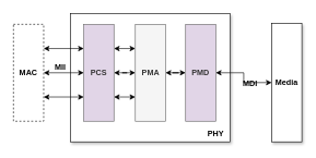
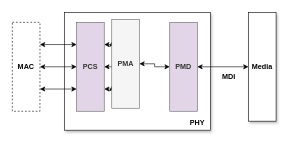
  <mxCell id="0" />
  <mxCell id="1" parent="0" />
  <mxCell id="2" value="" style="rounded=0;whiteSpace=wrap;html=1;shadow=1;" vertex="1" parent="1"><mxGeometry x="107" y="20" width="243" height="196" as="geometry" /></mxCell>
  <mxCell id="3" style="edgeStyle=orthogonalEdgeStyle;rounded=0;orthogonalLoop=1;jettySize=auto;html=1;startArrow=classic;startFill=1;" edge="1" parent="1" source="9" target="11"><mxGeometry relative="1" as="geometry" /></mxCell>
  <mxCell id="4" style="edgeStyle=orthogonalEdgeStyle;rounded=0;orthogonalLoop=1;jettySize=auto;html=1;entryX=1;entryY=0.5;entryDx=0;entryDy=0;startArrow=classic;startFill=1;" edge="1" parent="1" source="9" target="18"><mxGeometry relative="1" as="geometry" /></mxCell>
  <mxCell id="5" style="edgeStyle=orthogonalEdgeStyle;rounded=0;orthogonalLoop=1;jettySize=auto;html=1;entryX=1;entryY=0.75;entryDx=0;entryDy=0;exitX=0;exitY=0.75;exitDx=0;exitDy=0;startArrow=classic;startFill=1;" edge="1" parent="1" source="9" target="18"><mxGeometry relative="1" as="geometry" /></mxCell>
  <mxCell id="6" style="edgeStyle=orthogonalEdgeStyle;rounded=0;orthogonalLoop=1;jettySize=auto;html=1;entryX=1;entryY=0.25;entryDx=0;entryDy=0;exitX=0;exitY=0.25;exitDx=0;exitDy=0;startArrow=classic;startFill=1;" edge="1" parent="1" source="9" target="18"><mxGeometry relative="1" as="geometry" /></mxCell>
  <mxCell id="7" style="edgeStyle=orthogonalEdgeStyle;rounded=0;orthogonalLoop=1;jettySize=auto;html=1;entryX=0;entryY=0.75;entryDx=0;entryDy=0;exitX=1;exitY=0.75;exitDx=0;exitDy=0;startArrow=classic;startFill=1;" edge="1" parent="1" source="9" target="11"><mxGeometry relative="1" as="geometry" /></mxCell>
  <mxCell id="8" style="edgeStyle=orthogonalEdgeStyle;rounded=0;orthogonalLoop=1;jettySize=auto;html=1;entryX=0;entryY=0.25;entryDx=0;entryDy=0;exitX=1;exitY=0.25;exitDx=0;exitDy=0;startArrow=classic;startFill=1;" edge="1" parent="1" source="9" target="11"><mxGeometry relative="1" as="geometry" /></mxCell>
  <mxCell id="9" value="&lt;b&gt;PCS&lt;/b&gt;" style="rounded=0;whiteSpace=wrap;html=1;fillColor=#e1d5e7;fontColor=#333333;strokeColor=#666666;" vertex="1" parent="1"><mxGeometry x="127" y="36.5" width="46" height="148" as="geometry" /></mxCell>
  <mxCell id="10" style="edgeStyle=orthogonalEdgeStyle;rounded=0;orthogonalLoop=1;jettySize=auto;html=1;startArrow=classic;startFill=1;" edge="1" parent="1" source="11" target="13"><mxGeometry relative="1" as="geometry" /></mxCell>
- <mxCell id="11" value="&lt;b&gt;PMA&lt;/b&gt;" style="rounded=0;whiteSpace=wrap;html=1;fillColor=#f5f5f5;fontColor=#333333;strokeColor=#666666;" vertex="1" parent="1"><mxGeometry x="205.5" y="36.5" width="46" height="148" as="geometry" /></mxCell>
+ <mxCell id="11" value="&lt;b&gt;PMA&lt;/b&gt;" style="rounded=0;whiteSpace=wrap;html=1;fillColor=#f5f5f5;fontColor=#333333;strokeColor=#666666;" vertex="1" parent="1"><mxGeometry x="185.5" y="31.5" width="46" height="148" as="geometry" /></mxCell>
  <mxCell id="12" style="edgeStyle=orthogonalEdgeStyle;rounded=0;orthogonalLoop=1;jettySize=auto;html=1;entryX=0;entryY=0.5;entryDx=0;entryDy=0;startArrow=classic;startFill=1;" edge="1" parent="1" source="13" target="14"><mxGeometry relative="1" as="geometry" /></mxCell>
  <mxCell id="13" value="&lt;b&gt;PMD&lt;/b&gt;" style="rounded=0;whiteSpace=wrap;html=1;fillColor=#e1d5e7;fontColor=#333333;strokeColor=#666666;" vertex="1" parent="1"><mxGeometry x="282" y="36.5" width="46" height="148" as="geometry" /></mxCell>
- <mxCell id="14" value="&lt;b&gt;Media&lt;/b&gt;" style="rounded=0;whiteSpace=wrap;html=1;shadow=1;" vertex="1" parent="1"><mxGeometry x="413" y="35" width="46" height="181" as="geometry" /></mxCell>
+ <mxCell id="14" value="&lt;b&gt;Media&lt;/b&gt;" style="rounded=0;whiteSpace=wrap;html=1;shadow=1;" vertex="1" parent="1"><mxGeometry x="413" y="20" width="46" height="181" as="geometry" /></mxCell>
  <mxCell id="15" value="&lt;b&gt;PHY&lt;/b&gt;" style="text;html=1;strokeColor=none;fillColor=none;align=center;verticalAlign=middle;whiteSpace=wrap;rounded=0;" vertex="1" parent="1"><mxGeometry x="298" y="189" width="60" height="30" as="geometry" /></mxCell>
- <mxCell id="16" value="&lt;b&gt;MII&lt;/b&gt;" style="text;html=1;strokeColor=none;fillColor=none;align=center;verticalAlign=middle;whiteSpace=wrap;rounded=0;" vertex="1" parent="1"><mxGeometry x="76" y="88" width="31" height="30" as="geometry" /></mxCell>
  <mxCell id="17" value="&lt;b&gt;MDI&lt;/b&gt;" style="text;html=1;strokeColor=none;fillColor=none;align=center;verticalAlign=middle;whiteSpace=wrap;rounded=0;" vertex="1" parent="1"><mxGeometry x="365" y="113" width="31" height="30" as="geometry" /></mxCell>
  <mxCell id="18" value="&lt;b&gt;MAC&lt;/b&gt;" style="rounded=0;whiteSpace=wrap;html=1;dashed=1;" vertex="1" parent="1"><mxGeometry x="20" y="36.5" width="46" height="148" as="geometry" /></mxCell>
